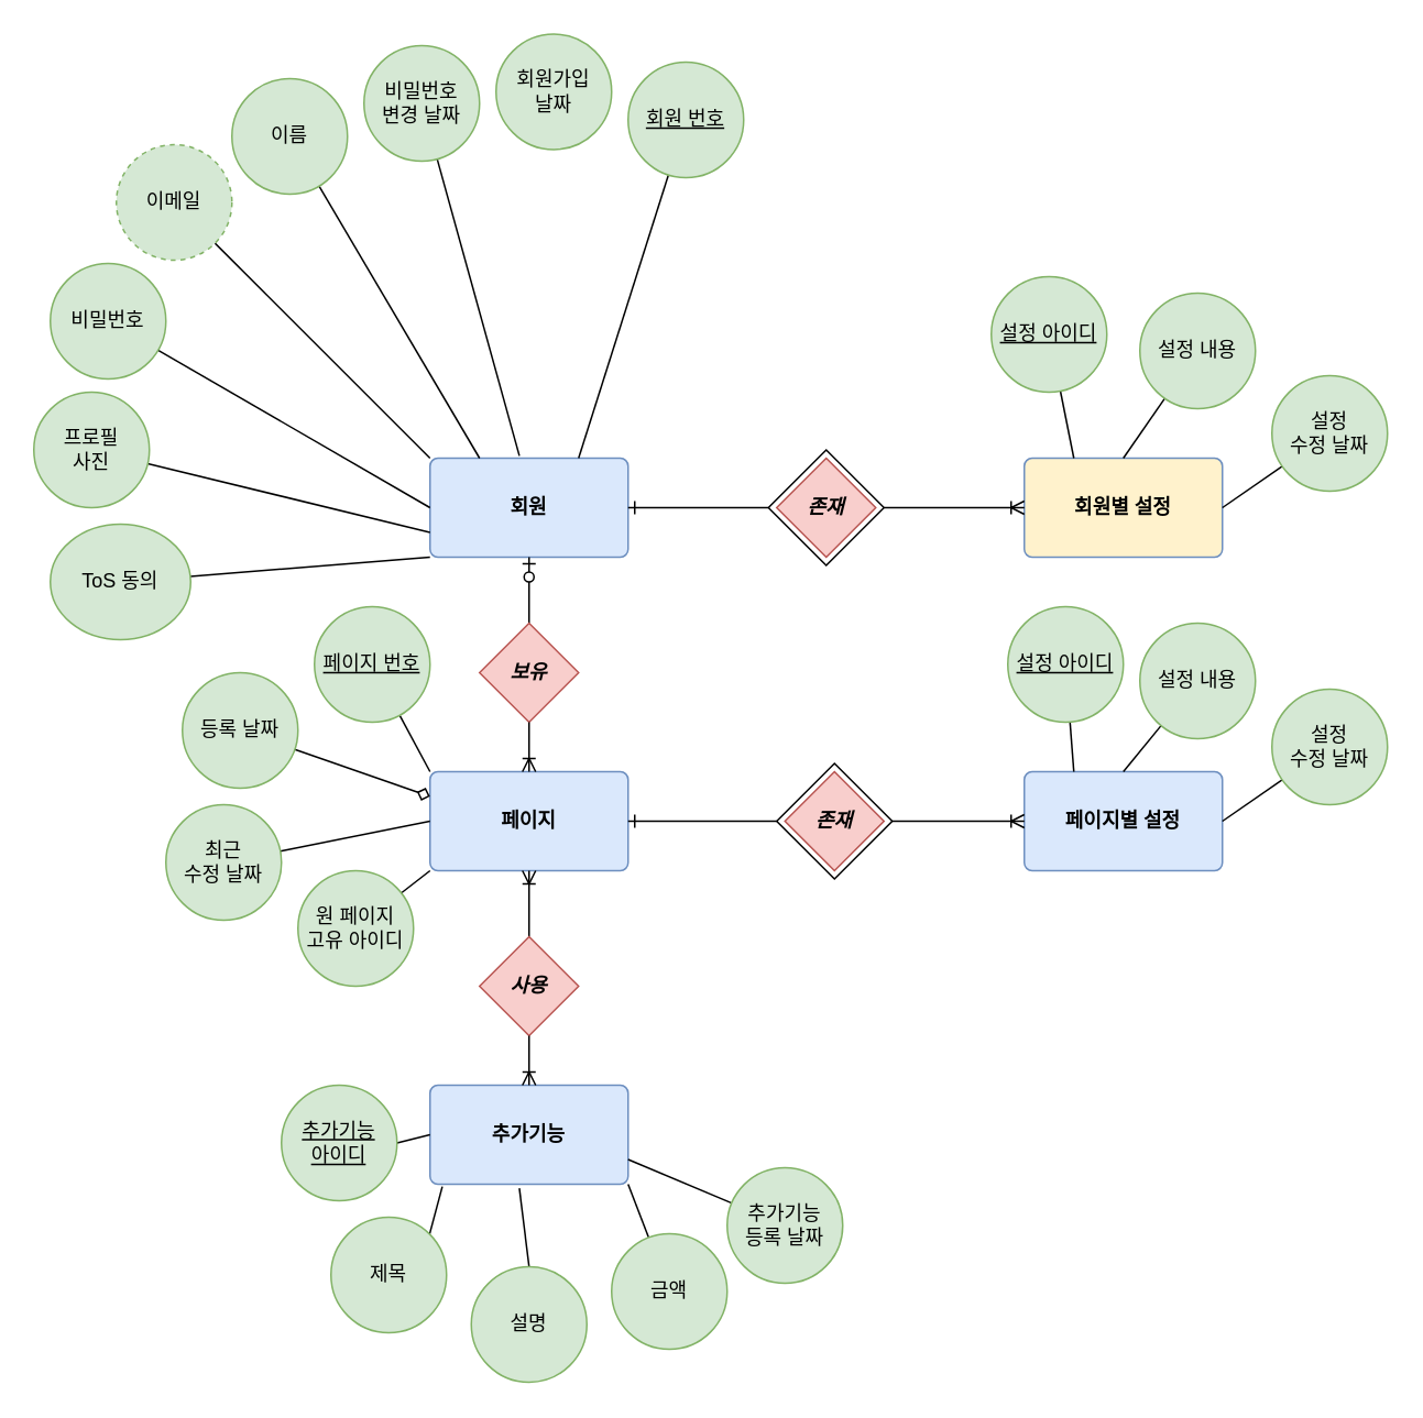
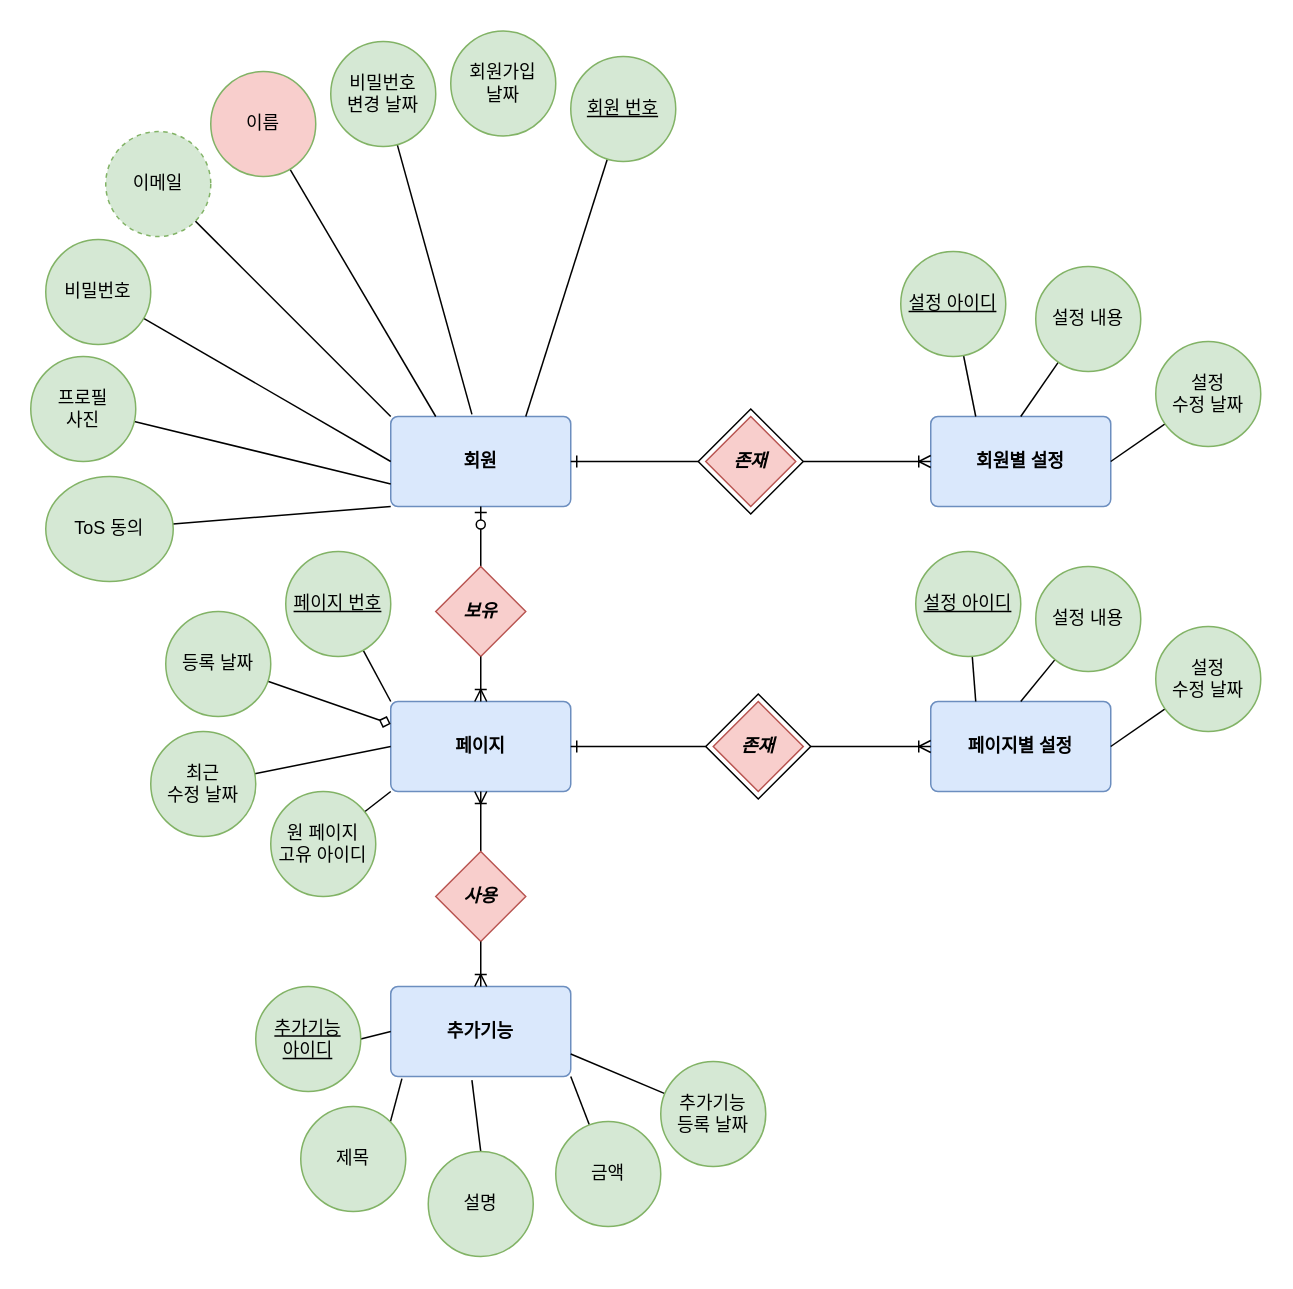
  <mxCell id="0" />
  <mxCell id="1" parent="0" />
  <mxCell id="2" value="" style="rhombus;whiteSpace=wrap;html=1;fillColor=none;" vertex="1" parent="1"><mxGeometry x="465" y="272" width="70" height="70" as="geometry" /></mxCell>
  <mxCell id="3" value="" style="rhombus;whiteSpace=wrap;html=1;fillColor=none;" vertex="1" parent="1"><mxGeometry x="470" y="462" width="70" height="70" as="geometry" /></mxCell>
  <mxCell id="4" value="회원" style="rounded=1;whiteSpace=wrap;html=1;arcSize=8;fillColor=#dae8fc;strokeColor=#6c8ebf;fontStyle=1" vertex="1" parent="1"><mxGeometry x="260" y="277" width="120" height="60" as="geometry" /></mxCell>
  <mxCell id="5" value="페이지" style="rounded=1;whiteSpace=wrap;html=1;arcSize=8;fillColor=#dae8fc;strokeColor=#6c8ebf;fontStyle=1" vertex="1" parent="1"><mxGeometry x="260" y="467" width="120" height="60" as="geometry" /></mxCell>
- <mxCell id="6" value="회원별 설정" style="rounded=1;whiteSpace=wrap;html=1;arcSize=8;fillColor=#fff2cc;strokeColor=#6c8ebf;fontStyle=1;" vertex="1" parent="1"><mxGeometry x="620" y="277" width="120" height="60" as="geometry" /></mxCell>
+ <mxCell id="6" value="회원별 설정" style="rounded=1;whiteSpace=wrap;html=1;arcSize=8;fillColor=#dae8fc;strokeColor=#6c8ebf;fontStyle=1" vertex="1" parent="1"><mxGeometry x="620" y="277" width="120" height="60" as="geometry" /></mxCell>
  <mxCell id="7" value="페이지별 설정" style="rounded=1;whiteSpace=wrap;html=1;arcSize=8;fillColor=#dae8fc;strokeColor=#6c8ebf;fontStyle=1" vertex="1" parent="1"><mxGeometry x="620" y="467" width="120" height="60" as="geometry" /></mxCell>
  <mxCell id="8" value="추가기능" style="rounded=1;whiteSpace=wrap;html=1;arcSize=8;fillColor=#dae8fc;strokeColor=#6c8ebf;fontStyle=1" vertex="1" parent="1"><mxGeometry x="260" y="657" width="120" height="60" as="geometry" /></mxCell>
  <mxCell id="9" style="rounded=0;orthogonalLoop=1;jettySize=auto;html=1;endArrow=none;endFill=0;entryX=0.75;entryY=0;entryDx=0;entryDy=0;" edge="1" parent="1" source="10" target="4"><mxGeometry relative="1" as="geometry" /></mxCell>
  <mxCell id="10" value="&lt;u&gt;회원 번호&lt;/u&gt;" style="ellipse;whiteSpace=wrap;html=1;aspect=fixed;fillColor=#d5e8d4;strokeColor=#82b366;" vertex="1" parent="1"><mxGeometry x="380" y="37" width="70" height="70" as="geometry" /></mxCell>
  <mxCell id="11" style="edgeStyle=none;rounded=0;orthogonalLoop=1;jettySize=auto;html=1;entryX=0;entryY=1;entryDx=0;entryDy=0;endArrow=none;endFill=0;" edge="1" parent="1" source="12" target="4"><mxGeometry relative="1" as="geometry" /></mxCell>
  <mxCell id="12" value="ToS 동의" style="ellipse;whiteSpace=wrap;html=1;aspect=fixed;fillColor=#d5e8d4;strokeColor=#82b366;" vertex="1" parent="1"><mxGeometry x="30" y="317" width="85" height="70" as="geometry" /></mxCell>
  <mxCell id="13" style="edgeStyle=none;rounded=0;orthogonalLoop=1;jettySize=auto;html=1;entryX=0;entryY=0;entryDx=0;entryDy=0;endArrow=none;endFill=0;" edge="1" parent="1" source="14" target="4"><mxGeometry relative="1" as="geometry" /></mxCell>
  <mxCell id="14" value="이메일" style="ellipse;whiteSpace=wrap;html=1;aspect=fixed;fillColor=#d5e8d4;strokeColor=#82b366;dashed=1;" vertex="1" parent="1"><mxGeometry x="70" y="87" width="70" height="70" as="geometry" /></mxCell>
  <mxCell id="15" style="edgeStyle=none;rounded=0;orthogonalLoop=1;jettySize=auto;html=1;entryX=0.25;entryY=0;entryDx=0;entryDy=0;endArrow=none;endFill=0;" edge="1" parent="1" source="16" target="4"><mxGeometry relative="1" as="geometry" /></mxCell>
- <mxCell id="16" value="이름" style="ellipse;whiteSpace=wrap;html=1;aspect=fixed;fillColor=#d5e8d4;strokeColor=#82b366;" vertex="1" parent="1"><mxGeometry x="140" y="47" width="70" height="70" as="geometry" /></mxCell>
+ <mxCell id="16" value="이름" style="ellipse;whiteSpace=wrap;html=1;aspect=fixed;fillColor=#f8cecc;strokeColor=#82b366;" vertex="1" parent="1"><mxGeometry x="140" y="47" width="70" height="70" as="geometry" /></mxCell>
  <mxCell id="17" style="edgeStyle=none;rounded=0;orthogonalLoop=1;jettySize=auto;html=1;entryX=0;entryY=0.5;entryDx=0;entryDy=0;endArrow=none;endFill=0;" edge="1" parent="1" source="18" target="4"><mxGeometry relative="1" as="geometry" /></mxCell>
  <mxCell id="18" value="비밀번호" style="ellipse;whiteSpace=wrap;html=1;aspect=fixed;fillColor=#d5e8d4;strokeColor=#82b366;" vertex="1" parent="1"><mxGeometry x="30" y="159" width="70" height="70" as="geometry" /></mxCell>
  <mxCell id="19" style="edgeStyle=none;rounded=0;orthogonalLoop=1;jettySize=auto;html=1;entryX=0;entryY=0.75;entryDx=0;entryDy=0;endArrow=none;endFill=0;" edge="1" parent="1" source="20" target="4"><mxGeometry relative="1" as="geometry" /></mxCell>
  <mxCell id="20" value="프로필&lt;br&gt;사진" style="ellipse;whiteSpace=wrap;html=1;aspect=fixed;fillColor=#d5e8d4;strokeColor=#82b366;" vertex="1" parent="1"><mxGeometry x="20" y="237" width="70" height="70" as="geometry" /></mxCell>
  <mxCell id="21" value="" style="fontSize=12;html=1;endArrow=ERzeroToOne;endFill=1;rounded=0;entryX=0.5;entryY=1;entryDx=0;entryDy=0;exitX=0.5;exitY=0;exitDx=0;exitDy=0;" edge="1" parent="1" source="22" target="4"><mxGeometry width="100" height="100" relative="1" as="geometry"><mxPoint x="470" y="377" as="sourcePoint" /><mxPoint x="340" y="397" as="targetPoint" /></mxGeometry></mxCell>
  <mxCell id="22" value="보유" style="rhombus;whiteSpace=wrap;html=1;fillColor=#f8cecc;strokeColor=#b85450;fontStyle=3" vertex="1" parent="1"><mxGeometry x="290" y="377" width="60" height="60" as="geometry" /></mxCell>
  <mxCell id="23" value="" style="fontSize=12;html=1;endArrow=ERoneToMany;rounded=0;entryX=0.5;entryY=0;entryDx=0;entryDy=0;exitX=0.5;exitY=1;exitDx=0;exitDy=0;" edge="1" parent="1" source="22" target="5"><mxGeometry width="100" height="100" relative="1" as="geometry"><mxPoint x="360" y="446.05" as="sourcePoint" /><mxPoint x="440" y="446.05" as="targetPoint" /></mxGeometry></mxCell>
  <mxCell id="24" value="" style="fontSize=12;html=1;endArrow=ERoneToMany;rounded=0;entryX=0.5;entryY=1;entryDx=0;entryDy=0;exitX=0.5;exitY=0;exitDx=0;exitDy=0;" edge="1" parent="1" source="25" target="5"><mxGeometry width="100" height="100" relative="1" as="geometry"><mxPoint x="215" y="677" as="sourcePoint" /><mxPoint x="315" y="577" as="targetPoint" /></mxGeometry></mxCell>
  <mxCell id="25" value="사용" style="rhombus;whiteSpace=wrap;html=1;fillColor=#f8cecc;strokeColor=#b85450;fontStyle=3" vertex="1" parent="1"><mxGeometry x="290" y="567" width="60" height="60" as="geometry" /></mxCell>
  <mxCell id="26" value="" style="fontSize=12;html=1;endArrow=ERoneToMany;rounded=0;entryX=0.5;entryY=0;entryDx=0;entryDy=0;exitX=0.5;exitY=1;exitDx=0;exitDy=0;" edge="1" parent="1" source="25" target="8"><mxGeometry width="100" height="100" relative="1" as="geometry"><mxPoint x="330" y="577" as="sourcePoint" /><mxPoint x="330" y="537" as="targetPoint" /></mxGeometry></mxCell>
  <mxCell id="27" value="존재" style="rhombus;whiteSpace=wrap;html=1;fillColor=#f8cecc;strokeColor=#b85450;fontStyle=3" vertex="1" parent="1"><mxGeometry x="475" y="467" width="60" height="60" as="geometry" /></mxCell>
  <mxCell id="28" value="존재" style="rhombus;whiteSpace=wrap;html=1;fillColor=#f8cecc;strokeColor=#b85450;fontStyle=3" vertex="1" parent="1"><mxGeometry x="470" y="277" width="60" height="60" as="geometry" /></mxCell>
  <mxCell id="29" value="" style="edgeStyle=entityRelationEdgeStyle;fontSize=12;html=1;endArrow=ERone;endFill=1;rounded=0;entryX=1;entryY=0.5;entryDx=0;entryDy=0;exitX=0;exitY=0.5;exitDx=0;exitDy=0;" edge="1" parent="1" source="3" target="5"><mxGeometry width="100" height="100" relative="1" as="geometry"><mxPoint x="420" y="757" as="sourcePoint" /><mxPoint x="520" y="657" as="targetPoint" /></mxGeometry></mxCell>
  <mxCell id="30" value="" style="edgeStyle=entityRelationEdgeStyle;fontSize=12;html=1;endArrow=ERoneToMany;rounded=0;entryX=0;entryY=0.5;entryDx=0;entryDy=0;exitX=1;exitY=0.5;exitDx=0;exitDy=0;" edge="1" parent="1" source="3" target="7"><mxGeometry width="100" height="100" relative="1" as="geometry"><mxPoint x="540" y="497" as="sourcePoint" /><mxPoint x="640" y="397" as="targetPoint" /></mxGeometry></mxCell>
  <mxCell id="31" value="" style="edgeStyle=entityRelationEdgeStyle;fontSize=12;html=1;endArrow=ERone;endFill=1;rounded=0;entryX=1;entryY=0.5;entryDx=0;entryDy=0;exitX=0;exitY=0.5;exitDx=0;exitDy=0;" edge="1" parent="1" source="2" target="4"><mxGeometry width="100" height="100" relative="1" as="geometry"><mxPoint x="450" y="357" as="sourcePoint" /><mxPoint x="360" y="357" as="targetPoint" /></mxGeometry></mxCell>
  <mxCell id="32" value="" style="edgeStyle=entityRelationEdgeStyle;fontSize=12;html=1;endArrow=ERoneToMany;rounded=0;entryX=0;entryY=0.5;entryDx=0;entryDy=0;exitX=1;exitY=0.5;exitDx=0;exitDy=0;" edge="1" parent="1" source="2" target="6"><mxGeometry width="100" height="100" relative="1" as="geometry"><mxPoint x="560" y="307" as="sourcePoint" /><mxPoint x="610" y="306.52" as="targetPoint" /></mxGeometry></mxCell>
  <mxCell id="33" style="edgeStyle=none;rounded=0;orthogonalLoop=1;jettySize=auto;html=1;entryX=0;entryY=0;entryDx=0;entryDy=0;endArrow=none;endFill=0;" edge="1" parent="1" source="34" target="5"><mxGeometry relative="1" as="geometry" /></mxCell>
  <mxCell id="34" value="&lt;u&gt;페이지 번호&lt;/u&gt;" style="ellipse;whiteSpace=wrap;html=1;aspect=fixed;fillColor=#d5e8d4;strokeColor=#82b366;" vertex="1" parent="1"><mxGeometry x="190" y="367" width="70" height="70" as="geometry" /></mxCell>
  <mxCell id="35" style="edgeStyle=none;rounded=0;orthogonalLoop=1;jettySize=auto;html=1;entryX=0;entryY=0.25;entryDx=0;entryDy=0;endArrow=diamond;endFill=0;" edge="1" parent="1" source="36" target="5"><mxGeometry relative="1" as="geometry" /></mxCell>
  <mxCell id="36" value="등록 날짜" style="ellipse;whiteSpace=wrap;html=1;aspect=fixed;fillColor=#d5e8d4;strokeColor=#82b366;" vertex="1" parent="1"><mxGeometry y="407" width="70" height="70" as="geometry" x="110" /></mxCell>
  <mxCell id="37" style="edgeStyle=none;rounded=0;orthogonalLoop=1;jettySize=auto;html=1;entryX=0;entryY=0.5;entryDx=0;entryDy=0;endArrow=none;endFill=0;" edge="1" parent="1" source="38" target="5"><mxGeometry relative="1" as="geometry" /></mxCell>
  <mxCell id="38" value="최근&lt;br&gt;수정 날짜" style="ellipse;whiteSpace=wrap;html=1;aspect=fixed;fillColor=#d5e8d4;strokeColor=#82b366;" vertex="1" parent="1"><mxGeometry x="100" y="487" width="70" height="70" as="geometry" /></mxCell>
  <mxCell id="39" style="edgeStyle=none;rounded=0;orthogonalLoop=1;jettySize=auto;html=1;entryX=0;entryY=1;entryDx=0;entryDy=0;endArrow=none;endFill=0;" edge="1" parent="1" source="40" target="5"><mxGeometry relative="1" as="geometry" /></mxCell>
  <mxCell id="40" value="원 페이지&lt;br&gt;고유 아이디" style="ellipse;whiteSpace=wrap;html=1;aspect=fixed;fillColor=#d5e8d4;strokeColor=#82b366;" vertex="1" parent="1"><mxGeometry x="180" y="527" width="70" height="70" as="geometry" /></mxCell>
  <mxCell id="41" style="edgeStyle=none;rounded=0;orthogonalLoop=1;jettySize=auto;html=1;exitX=1;exitY=0.5;exitDx=0;exitDy=0;entryX=0;entryY=0.5;entryDx=0;entryDy=0;endArrow=none;endFill=0;" edge="1" parent="1" source="42" target="8"><mxGeometry relative="1" as="geometry" /></mxCell>
  <mxCell id="42" value="&lt;u&gt;추가기능&lt;br&gt;아이디&lt;br&gt;&lt;/u&gt;" style="ellipse;whiteSpace=wrap;html=1;aspect=fixed;fillColor=#d5e8d4;strokeColor=#82b366;" vertex="1" parent="1"><mxGeometry x="170" y="657" width="70" height="70" as="geometry" /></mxCell>
  <mxCell id="43" style="edgeStyle=none;rounded=0;orthogonalLoop=1;jettySize=auto;html=1;exitX=1;exitY=0;exitDx=0;exitDy=0;entryX=0.062;entryY=1.024;entryDx=0;entryDy=0;entryPerimeter=0;endArrow=none;endFill=0;" edge="1" parent="1" source="44" target="8"><mxGeometry relative="1" as="geometry" /></mxCell>
  <mxCell id="44" value="제목" style="ellipse;whiteSpace=wrap;html=1;aspect=fixed;fillColor=#d5e8d4;strokeColor=#82b366;" vertex="1" parent="1"><mxGeometry x="200" y="737" width="70" height="70" as="geometry" /></mxCell>
  <mxCell id="45" style="edgeStyle=none;rounded=0;orthogonalLoop=1;jettySize=auto;html=1;exitX=0.5;exitY=0;exitDx=0;exitDy=0;entryX=0.451;entryY=1.04;entryDx=0;entryDy=0;entryPerimeter=0;endArrow=none;endFill=0;" edge="1" parent="1" source="46" target="8"><mxGeometry relative="1" as="geometry" /></mxCell>
  <mxCell id="46" value="설명" style="ellipse;whiteSpace=wrap;html=1;aspect=fixed;fillColor=#d5e8d4;strokeColor=#82b366;" vertex="1" parent="1"><mxGeometry x="285" y="767" width="70" height="70" as="geometry" /></mxCell>
  <mxCell id="47" style="edgeStyle=none;rounded=0;orthogonalLoop=1;jettySize=auto;html=1;entryX=1;entryY=1;entryDx=0;entryDy=0;endArrow=none;endFill=0;" edge="1" parent="1" source="48" target="8"><mxGeometry relative="1" as="geometry" /></mxCell>
  <mxCell id="48" value="금액" style="ellipse;whiteSpace=wrap;html=1;aspect=fixed;fillColor=#d5e8d4;strokeColor=#82b366;" vertex="1" parent="1"><mxGeometry x="370" y="747" width="70" height="70" as="geometry" /></mxCell>
  <mxCell id="49" style="edgeStyle=none;rounded=0;orthogonalLoop=1;jettySize=auto;html=1;entryX=0.5;entryY=0;entryDx=0;entryDy=0;endArrow=none;endFill=0;" edge="1" parent="1" source="50" target="6"><mxGeometry relative="1" as="geometry" /></mxCell>
  <mxCell id="50" value="설정 내용" style="ellipse;whiteSpace=wrap;html=1;aspect=fixed;fillColor=#d5e8d4;strokeColor=#82b366;" vertex="1" parent="1"><mxGeometry x="690" y="177" width="70" height="70" as="geometry" /></mxCell>
  <mxCell id="51" style="edgeStyle=none;rounded=0;orthogonalLoop=1;jettySize=auto;html=1;entryX=0.5;entryY=0;entryDx=0;entryDy=0;endArrow=none;endFill=0;" edge="1" parent="1" source="52" target="7"><mxGeometry relative="1" as="geometry" /></mxCell>
  <mxCell id="52" value="설정 내용" style="ellipse;whiteSpace=wrap;html=1;aspect=fixed;fillColor=#d5e8d4;strokeColor=#82b366;" vertex="1" parent="1"><mxGeometry x="690" y="377" width="70" height="70" as="geometry" /></mxCell>
  <mxCell id="53" style="edgeStyle=none;rounded=0;orthogonalLoop=1;jettySize=auto;html=1;entryX=1;entryY=0.5;entryDx=0;entryDy=0;endArrow=none;endFill=0;" edge="1" parent="1" source="54" target="6"><mxGeometry relative="1" as="geometry" /></mxCell>
  <mxCell id="54" value="설정&lt;br&gt;수정 날짜" style="ellipse;whiteSpace=wrap;html=1;aspect=fixed;fillColor=#d5e8d4;strokeColor=#82b366;" vertex="1" parent="1"><mxGeometry x="770" y="227" width="70" height="70" as="geometry" /></mxCell>
  <mxCell id="55" style="edgeStyle=none;rounded=0;orthogonalLoop=1;jettySize=auto;html=1;entryX=1;entryY=0.5;entryDx=0;entryDy=0;endArrow=none;endFill=0;" edge="1" parent="1" source="56" target="7"><mxGeometry relative="1" as="geometry" /></mxCell>
  <mxCell id="56" value="설정&lt;br&gt;수정 날짜" style="ellipse;whiteSpace=wrap;html=1;aspect=fixed;fillColor=#d5e8d4;strokeColor=#82b366;" vertex="1" parent="1"><mxGeometry x="770" y="417" width="70" height="70" as="geometry" /></mxCell>
  <mxCell id="57" style="edgeStyle=none;rounded=0;orthogonalLoop=1;jettySize=auto;html=1;entryX=0.25;entryY=0;entryDx=0;entryDy=0;endArrow=none;endFill=0;" edge="1" parent="1" source="58" target="6"><mxGeometry relative="1" as="geometry" /></mxCell>
  <mxCell id="58" value="&lt;u&gt;설정 아이디&lt;/u&gt;" style="ellipse;whiteSpace=wrap;html=1;aspect=fixed;fillColor=#d5e8d4;strokeColor=#82b366;" vertex="1" parent="1"><mxGeometry x="600" y="167" width="70" height="70" as="geometry" /></mxCell>
  <mxCell id="59" style="edgeStyle=none;rounded=0;orthogonalLoop=1;jettySize=auto;html=1;entryX=0.25;entryY=0;entryDx=0;entryDy=0;endArrow=none;endFill=0;" edge="1" parent="1" source="60" target="7"><mxGeometry relative="1" as="geometry" /></mxCell>
  <mxCell id="60" value="&lt;u&gt;설정 아이디&lt;/u&gt;" style="ellipse;whiteSpace=wrap;html=1;aspect=fixed;fillColor=#d5e8d4;strokeColor=#82b366;" vertex="1" parent="1"><mxGeometry x="610" y="367" width="70" height="70" as="geometry" /></mxCell>
  <mxCell id="61" style="edgeStyle=none;rounded=0;orthogonalLoop=1;jettySize=auto;html=1;entryX=0.451;entryY=-0.024;entryDx=0;entryDy=0;entryPerimeter=0;endArrow=none;endFill=0;" edge="1" parent="1" source="62" target="4"><mxGeometry relative="1" as="geometry" /></mxCell>
  <mxCell id="62" value="비밀번호&lt;br&gt;변경 날짜" style="ellipse;whiteSpace=wrap;html=1;aspect=fixed;fillColor=#d5e8d4;strokeColor=#82b366;" vertex="1" parent="1"><mxGeometry x="220" y="27" width="70" height="70" as="geometry" /></mxCell>
  <mxCell id="63" value="회원가입&lt;br&gt;날짜" style="ellipse;whiteSpace=wrap;html=1;aspect=fixed;fillColor=#d5e8d4;strokeColor=#82b366;" vertex="1" parent="1"><mxGeometry x="300" y="20" width="70" height="70" as="geometry" /></mxCell>
  <mxCell id="64" style="edgeStyle=none;rounded=0;orthogonalLoop=1;jettySize=auto;html=1;entryX=1;entryY=0.75;entryDx=0;entryDy=0;endArrow=none;endFill=0;" edge="1" parent="1" source="65" target="8"><mxGeometry relative="1" as="geometry" /></mxCell>
  <mxCell id="65" value="추가기능&lt;br&gt;등록 날짜" style="ellipse;whiteSpace=wrap;html=1;aspect=fixed;fillColor=#d5e8d4;strokeColor=#82b366;" vertex="1" parent="1"><mxGeometry x="440" y="707" width="70" height="70" as="geometry" /></mxCell>
